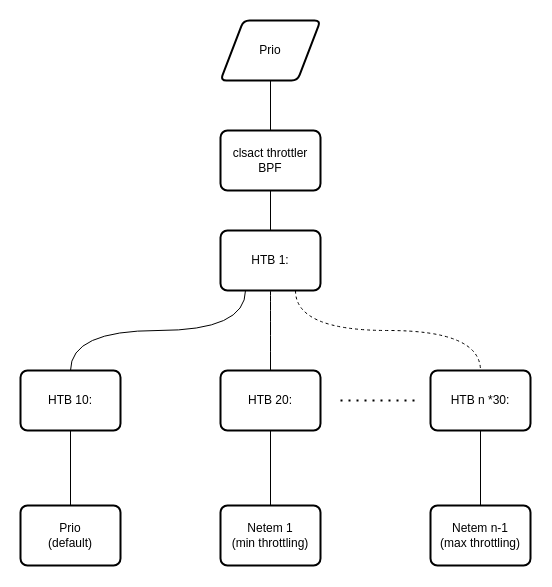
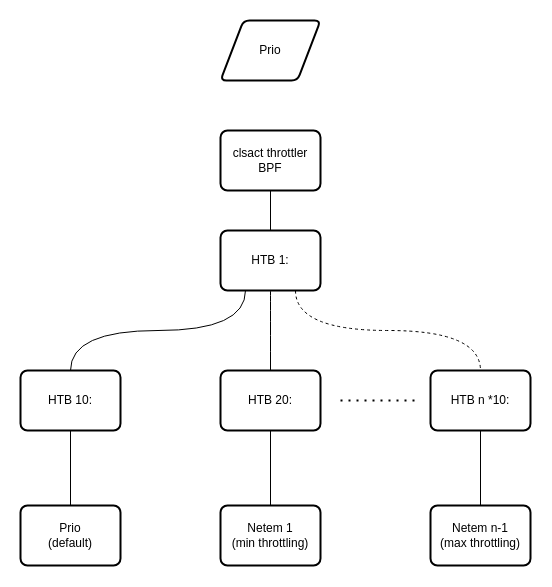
  <mxCell id="0" />
  <mxCell id="1" parent="0" />
- <mxCell id="2" style="edgeStyle=orthogonalEdgeStyle;rounded=0;orthogonalLoop=1;jettySize=auto;html=1;exitX=0.5;exitY=1;exitDx=0;exitDy=0;entryX=0.5;entryY=0;entryDx=0;entryDy=0;endArrow=none;endFill=0;" edge="1" parent="1" source="3" target="5"><mxGeometry relative="1" as="geometry" /></mxCell>
  <mxCell id="3" value="Prio" style="shape=parallelogram;html=1;strokeWidth=2;perimeter=parallelogramPerimeter;whiteSpace=wrap;rounded=1;arcSize=12;size=0.23;" vertex="1" parent="1"><mxGeometry x="220" y="20" width="100" height="60" as="geometry" /></mxCell>
  <mxCell id="4" style="edgeStyle=orthogonalEdgeStyle;rounded=0;orthogonalLoop=1;jettySize=auto;html=1;exitX=0.5;exitY=1;exitDx=0;exitDy=0;entryX=0.5;entryY=0;entryDx=0;entryDy=0;endArrow=none;endFill=0;" edge="1" parent="1" source="5" target="9"><mxGeometry relative="1" as="geometry" /></mxCell>
  <mxCell id="5" value="clsact throttler BPF" style="rounded=1;whiteSpace=wrap;html=1;absoluteArcSize=1;arcSize=14;strokeWidth=2;" vertex="1" parent="1"><mxGeometry x="220" y="130" width="100" height="60" as="geometry" /></mxCell>
  <mxCell id="6" value="" style="edgeStyle=orthogonalEdgeStyle;rounded=0;orthogonalLoop=1;jettySize=auto;html=1;exitX=0.25;exitY=1;exitDx=0;exitDy=0;curved=1;endArrow=none;endFill=0;" edge="1" parent="1" source="9" target="11"><mxGeometry relative="1" as="geometry" /></mxCell>
  <mxCell id="7" style="edgeStyle=orthogonalEdgeStyle;rounded=0;orthogonalLoop=1;jettySize=auto;html=1;curved=1;endArrow=none;endFill=0;" edge="1" parent="1" source="9" target="13"><mxGeometry relative="1" as="geometry" /></mxCell>
  <mxCell id="8" style="edgeStyle=orthogonalEdgeStyle;rounded=0;orthogonalLoop=1;jettySize=auto;html=1;exitX=0.75;exitY=1;exitDx=0;exitDy=0;entryX=0.5;entryY=0;entryDx=0;entryDy=0;curved=1;endArrow=none;endFill=0;dashed=1;" edge="1" parent="1" source="9" target="15"><mxGeometry relative="1" as="geometry" /></mxCell>
  <mxCell id="9" value="HTB 1:" style="rounded=1;whiteSpace=wrap;html=1;absoluteArcSize=1;arcSize=14;strokeWidth=2;" vertex="1" parent="1"><mxGeometry x="220" y="230" width="100" height="60" as="geometry" /></mxCell>
  <mxCell id="10" value="" style="edgeStyle=orthogonalEdgeStyle;rounded=0;orthogonalLoop=1;jettySize=auto;html=1;endArrow=none;endFill=0;" edge="1" parent="1" source="11"><mxGeometry relative="1" as="geometry"><mxPoint x="70" y="505" as="targetPoint" /></mxGeometry></mxCell>
  <mxCell id="11" value="HTB 10:" style="rounded=1;whiteSpace=wrap;html=1;absoluteArcSize=1;arcSize=14;strokeWidth=2;" vertex="1" parent="1"><mxGeometry x="20" y="370" width="100" height="60" as="geometry" /></mxCell>
  <mxCell id="12" style="edgeStyle=orthogonalEdgeStyle;rounded=0;orthogonalLoop=1;jettySize=auto;html=1;exitX=0.5;exitY=1;exitDx=0;exitDy=0;entryX=0.5;entryY=0;entryDx=0;entryDy=0;endArrow=none;endFill=0;" edge="1" parent="1" source="13" target="18"><mxGeometry relative="1" as="geometry" /></mxCell>
  <mxCell id="13" value="HTB 20:" style="rounded=1;whiteSpace=wrap;html=1;absoluteArcSize=1;arcSize=14;strokeWidth=2;" vertex="1" parent="1"><mxGeometry x="220" y="370" width="100" height="60" as="geometry" /></mxCell>
  <mxCell id="14" style="edgeStyle=orthogonalEdgeStyle;rounded=0;orthogonalLoop=1;jettySize=auto;html=1;exitX=0.5;exitY=1;exitDx=0;exitDy=0;entryX=0.5;entryY=0;entryDx=0;entryDy=0;endArrow=none;endFill=0;" edge="1" parent="1" source="15" target="19"><mxGeometry relative="1" as="geometry" /></mxCell>
- <mxCell id="15" value="HTB n *30:" style="rounded=1;whiteSpace=wrap;html=1;absoluteArcSize=1;arcSize=14;strokeWidth=2;" vertex="1" parent="1"><mxGeometry x="430" y="370" width="100" height="60" as="geometry" /></mxCell>
+ <mxCell id="15" value="HTB n *10:" style="rounded=1;whiteSpace=wrap;html=1;absoluteArcSize=1;arcSize=14;strokeWidth=2;" vertex="1" parent="1"><mxGeometry x="430" y="370" width="100" height="60" as="geometry" /></mxCell>
  <mxCell id="16" value="" style="endArrow=none;dashed=1;html=1;dashPattern=1 3;strokeWidth=2;rounded=0;" edge="1" parent="1"><mxGeometry width="50" height="50" relative="1" as="geometry"><mxPoint x="340" y="400" as="sourcePoint" /><mxPoint x="420" y="400" as="targetPoint" /></mxGeometry></mxCell>
  <mxCell id="17" value="Prio&lt;div&gt;(default)&lt;/div&gt;" style="rounded=1;whiteSpace=wrap;html=1;absoluteArcSize=1;arcSize=14;strokeWidth=2;" vertex="1" parent="1"><mxGeometry x="20" y="505" width="100" height="60" as="geometry" /></mxCell>
  <mxCell id="18" value="Netem 1&lt;div&gt;(min throttling)&lt;/div&gt;" style="rounded=1;whiteSpace=wrap;html=1;absoluteArcSize=1;arcSize=14;strokeWidth=2;" vertex="1" parent="1"><mxGeometry x="220" y="505" width="100" height="60" as="geometry" /></mxCell>
  <mxCell id="19" value="Netem n-1&lt;div&gt;(max throttling)&lt;/div&gt;" style="rounded=1;whiteSpace=wrap;html=1;absoluteArcSize=1;arcSize=14;strokeWidth=2;" vertex="1" parent="1"><mxGeometry x="430" y="505" width="100" height="60" as="geometry" /></mxCell>
